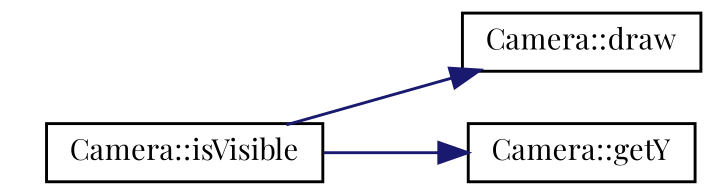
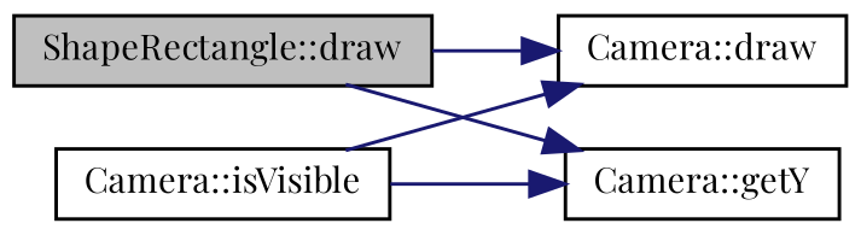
  digraph {
    fontname="Playfair Display"
    rankdir=LR
    node [color=black fillcolor=white fontname="Playfair Display" fontsize=10 shape=record style=filled]
    edge [color=midnightblue fontname="Playfair Display" fontsize=10 labelfontname=Helvetica labelfontsize=10 style=solid]
+   n1 [fillcolor=grey75 fontcolor=black height=0.2 label="ShapeRectangle::draw" width=0.4]
    n2 [height=0.2 label="Camera::draw" width=0.4]
    n3 [height=0.2 label="Camera::getY" width=0.4]
    n4 [height=0.2 label="Camera::isVisible" width=0.4]
+   n1 -> n2
+   n1 -> n3
    n4 -> n2
    n4 -> n3
  }
